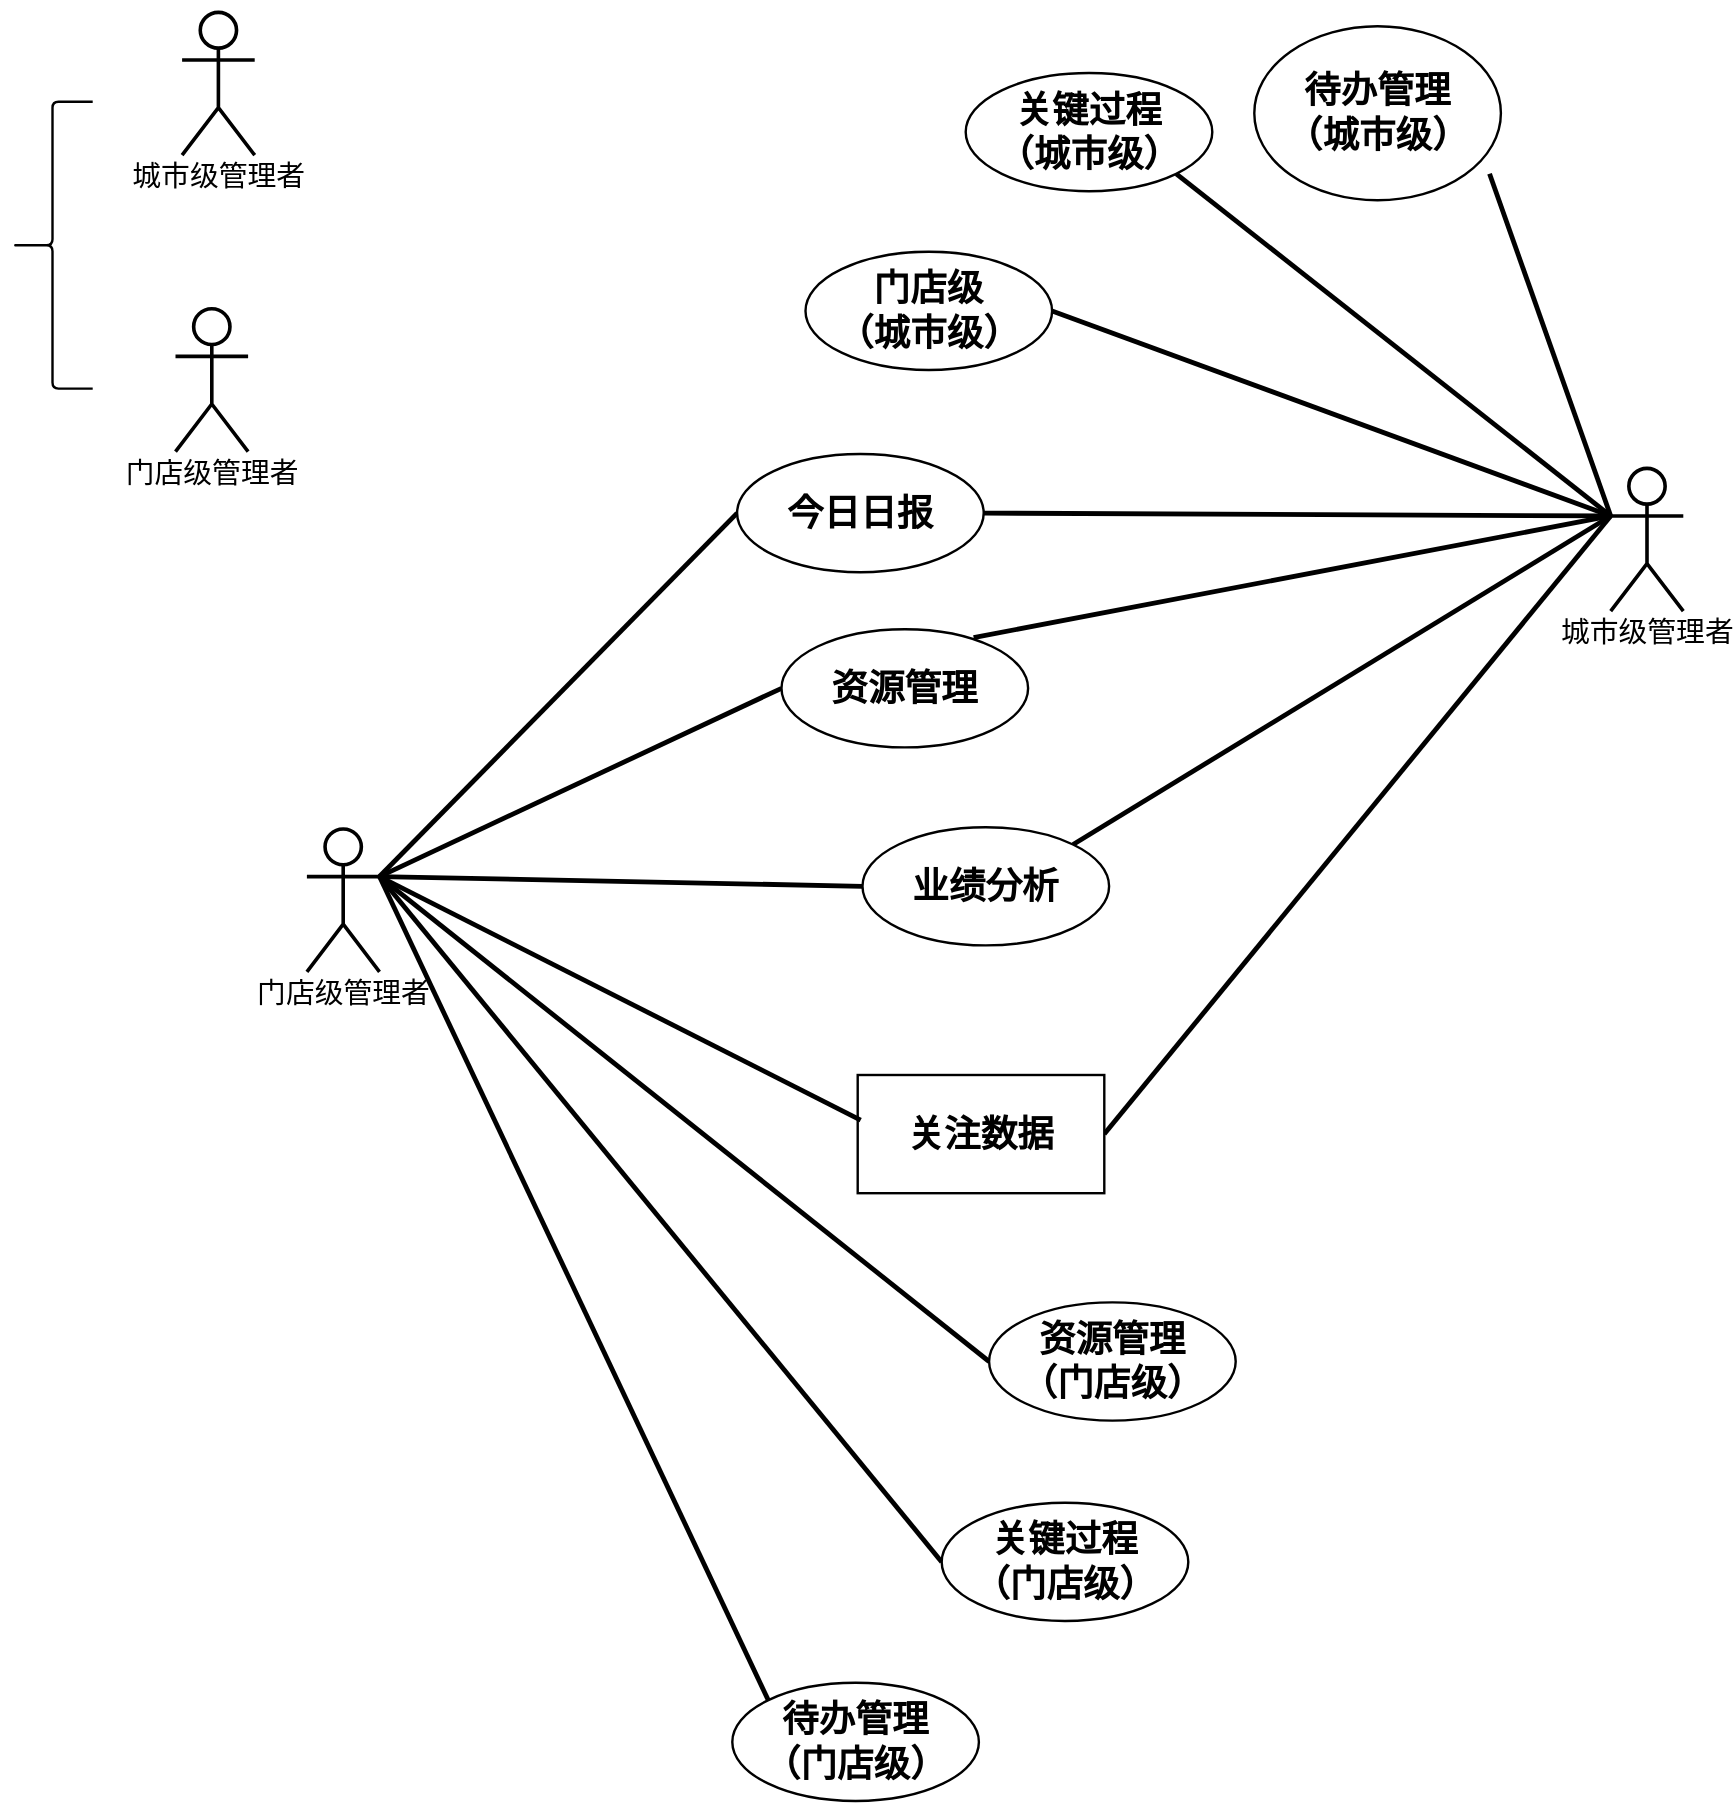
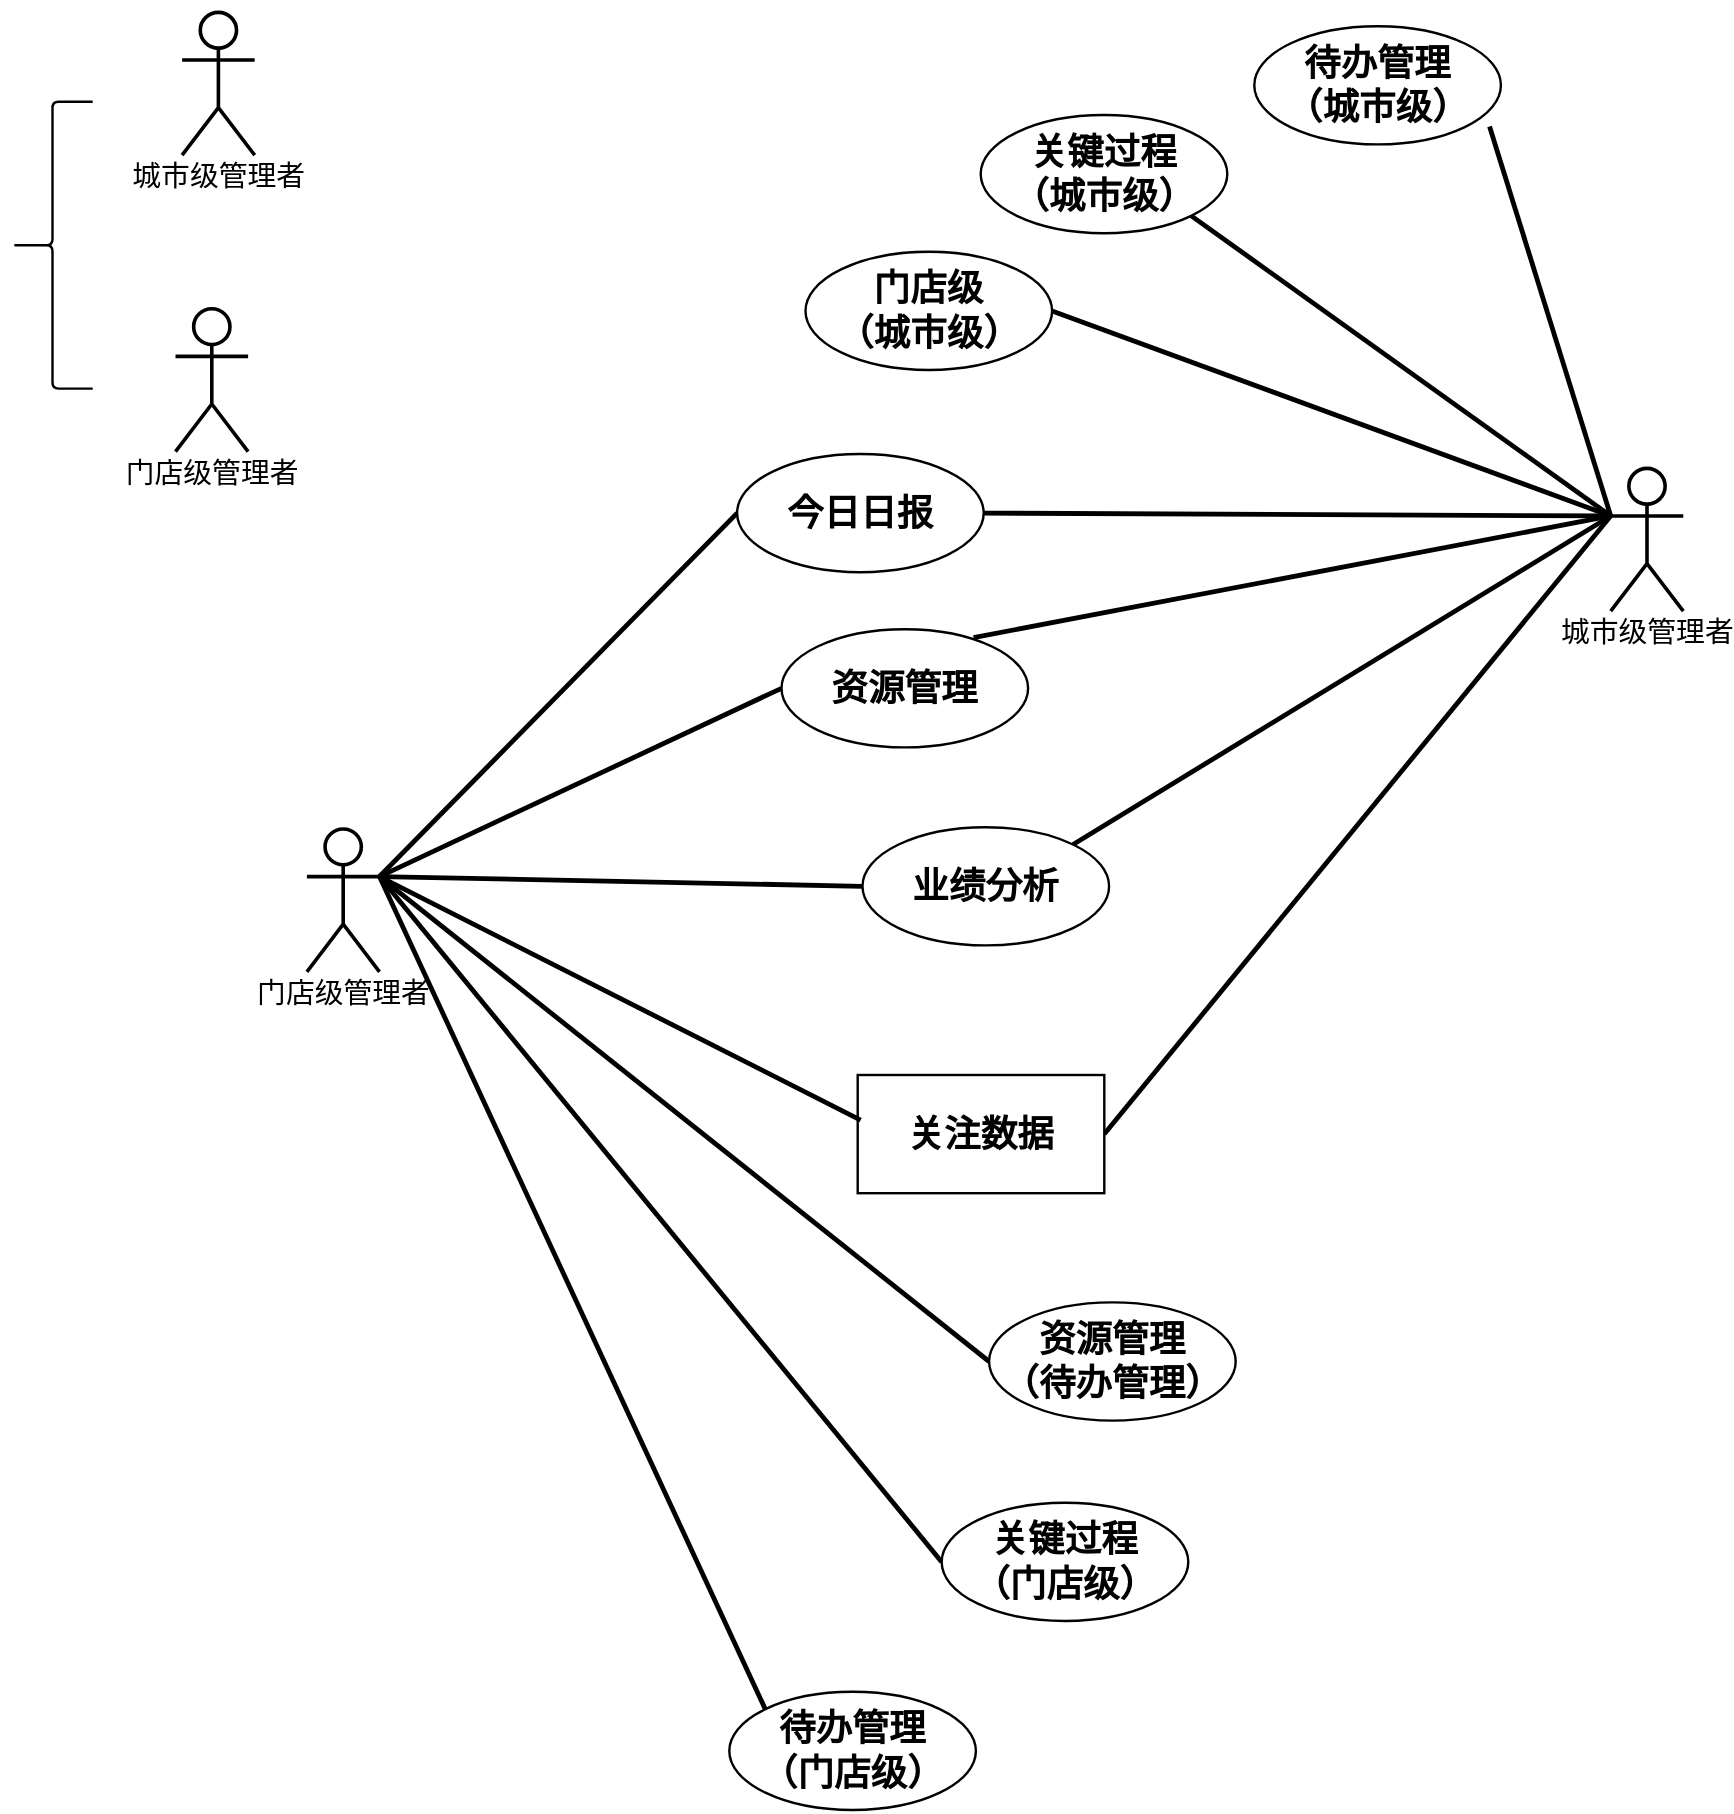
  <mxCell id="0" />
  <mxCell id="1" parent="0" />
  <mxCell id="2" value="&lt;font style=&quot;font-size: 48px;&quot;&gt;城市级管理者&lt;/font&gt;" style="shape=umlActor;verticalLabelPosition=bottom;verticalAlign=top;html=1;strokeWidth=6;" vertex="1" parent="1"><mxGeometry x="303" y="20" width="121" height="238" as="geometry" /></mxCell>
  <mxCell id="3" value="&lt;font style=&quot;font-size: 48px;&quot;&gt;门店级管理者&lt;/font&gt;" style="shape=umlActor;verticalLabelPosition=bottom;verticalAlign=top;html=1;strokeWidth=6;" vertex="1" parent="1"><mxGeometry x="292" y="514" width="121" height="238" as="geometry" /></mxCell>
  <mxCell id="4" value="" style="shape=curlyBracket;whiteSpace=wrap;html=1;rounded=1;labelPosition=left;verticalLabelPosition=middle;align=right;verticalAlign=middle;strokeWidth=4;" vertex="1" parent="1"><mxGeometry x="20" y="169" width="134" height="478" as="geometry" /></mxCell>
  <mxCell id="5" style="rounded=1;orthogonalLoop=1;jettySize=auto;html=1;exitX=0;exitY=0.333;exitDx=0;exitDy=0;exitPerimeter=0;entryX=1;entryY=0.5;entryDx=0;entryDy=0;strokeWidth=8;startArrow=none;startFill=0;endArrow=none;endFill=0;" edge="1" parent="1" source="10" target="20"><mxGeometry relative="1" as="geometry" /></mxCell>
  <mxCell id="6" style="rounded=1;orthogonalLoop=1;jettySize=auto;html=1;exitX=0;exitY=0.333;exitDx=0;exitDy=0;exitPerimeter=0;entryX=1;entryY=0.5;entryDx=0;entryDy=0;strokeWidth=8;startArrow=none;startFill=0;endArrow=none;endFill=0;" edge="1" parent="1" source="10" target="24"><mxGeometry relative="1" as="geometry" /></mxCell>
  <mxCell id="7" style="rounded=1;orthogonalLoop=1;jettySize=auto;html=1;exitX=0;exitY=0.333;exitDx=0;exitDy=0;exitPerimeter=0;entryX=1;entryY=0;entryDx=0;entryDy=0;strokeWidth=8;startArrow=none;startFill=0;endArrow=none;endFill=0;" edge="1" parent="1" source="10" target="22"><mxGeometry relative="1" as="geometry" /></mxCell>
  <mxCell id="8" style="rounded=1;orthogonalLoop=1;jettySize=auto;html=1;exitX=0;exitY=0.333;exitDx=0;exitDy=0;exitPerimeter=0;entryX=1;entryY=0.5;entryDx=0;entryDy=0;strokeWidth=8;startArrow=none;startFill=0;endArrow=none;endFill=0;" edge="1" parent="1" source="10" target="23"><mxGeometry relative="1" as="geometry" /></mxCell>
  <mxCell id="9" style="rounded=1;orthogonalLoop=1;jettySize=auto;html=1;exitX=0;exitY=0.333;exitDx=0;exitDy=0;exitPerimeter=0;entryX=1;entryY=1;entryDx=0;entryDy=0;strokeWidth=8;startArrow=none;startFill=0;endArrow=none;endFill=0;" edge="1" parent="1" source="10" target="18"><mxGeometry relative="1" as="geometry" /></mxCell>
  <mxCell id="10" value="&lt;font style=&quot;font-size: 48px;&quot;&gt;城市级管理者&lt;/font&gt;" style="shape=umlActor;verticalLabelPosition=bottom;verticalAlign=top;html=1;strokeWidth=6;" vertex="1" parent="1"><mxGeometry x="2684" y="780" width="121" height="238" as="geometry" /></mxCell>
  <mxCell id="11" style="rounded=1;orthogonalLoop=1;jettySize=auto;html=1;exitX=1;exitY=0.333;exitDx=0;exitDy=0;exitPerimeter=0;entryX=0;entryY=0.5;entryDx=0;entryDy=0;curved=0;strokeWidth=8;endArrow=none;endFill=0;" edge="1" parent="1" source="17" target="24"><mxGeometry relative="1" as="geometry" /></mxCell>
  <mxCell id="12" style="rounded=1;orthogonalLoop=1;jettySize=auto;html=1;exitX=1;exitY=0.333;exitDx=0;exitDy=0;exitPerimeter=0;entryX=0;entryY=0.5;entryDx=0;entryDy=0;curved=0;strokeWidth=8;endArrow=none;endFill=0;" edge="1" parent="1" source="17" target="26"><mxGeometry relative="1" as="geometry" /></mxCell>
  <mxCell id="13" style="rounded=1;orthogonalLoop=1;jettySize=auto;html=1;exitX=1;exitY=0.333;exitDx=0;exitDy=0;exitPerimeter=0;entryX=0;entryY=0.5;entryDx=0;entryDy=0;curved=0;strokeWidth=8;endArrow=none;endFill=0;" edge="1" parent="1" source="17" target="22"><mxGeometry relative="1" as="geometry" /></mxCell>
  <mxCell id="14" style="rounded=1;orthogonalLoop=1;jettySize=auto;html=1;exitX=1;exitY=0.333;exitDx=0;exitDy=0;exitPerimeter=0;entryX=0;entryY=0.5;entryDx=0;entryDy=0;curved=0;strokeWidth=8;endArrow=none;endFill=0;" edge="1" parent="1" source="17" target="19"><mxGeometry relative="1" as="geometry" /></mxCell>
  <mxCell id="15" style="rounded=1;orthogonalLoop=1;jettySize=auto;html=1;exitX=1;exitY=0.333;exitDx=0;exitDy=0;exitPerimeter=0;entryX=0;entryY=0.5;entryDx=0;entryDy=0;curved=0;strokeWidth=8;endArrow=none;endFill=0;" edge="1" parent="1" source="17" target="27"><mxGeometry relative="1" as="geometry" /></mxCell>
  <mxCell id="16" style="rounded=1;orthogonalLoop=1;jettySize=auto;html=1;exitX=1;exitY=0.333;exitDx=0;exitDy=0;exitPerimeter=0;entryX=0;entryY=0;entryDx=0;entryDy=0;curved=0;strokeWidth=8;endArrow=none;endFill=0;" edge="1" parent="1" source="17" target="21"><mxGeometry relative="1" as="geometry" /></mxCell>
  <mxCell id="17" value="&lt;font style=&quot;font-size: 48px;&quot;&gt;门店级管理者&lt;/font&gt;" style="shape=umlActor;verticalLabelPosition=bottom;verticalAlign=top;html=1;strokeWidth=6;" vertex="1" parent="1"><mxGeometry x="511" y="1381" width="121" height="238" as="geometry" /></mxCell>
- <mxCell id="18" value="&lt;font style=&quot;font-size: 61px;&quot;&gt;关键过程&lt;/font&gt;&lt;div style=&quot;font-size: 61px;&quot;&gt;&lt;font style=&quot;font-size: 61px;&quot;&gt;（城市级）&lt;/font&gt;&lt;/div&gt;" style="ellipse;whiteSpace=wrap;html=1;strokeWidth=4;fontStyle=1;fontSize=61;" vertex="1" parent="1"><mxGeometry x="1609" y="121" width="411" height="197" as="geometry" /></mxCell>
- <mxCell id="19" value="&lt;span style=&quot;font-size: 61px;&quot;&gt;资源管理&lt;/span&gt;&lt;div style=&quot;font-size: 61px;&quot;&gt;&lt;span style=&quot;font-size: 61px;&quot;&gt;（门店级）&lt;/span&gt;&lt;/div&gt;" style="ellipse;whiteSpace=wrap;html=1;strokeWidth=4;fontStyle=1;fontSize=61;" vertex="1" parent="1"><mxGeometry x="1648" y="2170" width="411" height="197" as="geometry" /></mxCell>
+ <mxCell id="18" value="&lt;font style=&quot;font-size: 61px;&quot;&gt;关键过程&lt;/font&gt;&lt;div style=&quot;font-size: 61px;&quot;&gt;&lt;font style=&quot;font-size: 61px;&quot;&gt;（城市级）&lt;/font&gt;&lt;/div&gt;" style="ellipse;whiteSpace=wrap;html=1;strokeWidth=4;fontStyle=1;fontSize=61;" vertex="1" parent="1"><mxGeometry x="1634" y="191" width="411" height="197" as="geometry" /></mxCell>
+ <mxCell id="19" value="&lt;span style=&quot;font-size: 61px;&quot;&gt;资源管理&lt;/span&gt;&lt;div style=&quot;font-size: 61px;&quot;&gt;&lt;span style=&quot;font-size: 61px;&quot;&gt;（待办管理）&lt;/span&gt;&lt;/div&gt;" style="ellipse;whiteSpace=wrap;html=1;strokeWidth=4;fontStyle=1;fontSize=61;" vertex="1" parent="1"><mxGeometry x="1648" y="2170" width="411" height="197" as="geometry" /></mxCell>
  <mxCell id="20" value="&lt;span style=&quot;font-size: 61px;&quot;&gt;门店级&lt;/span&gt;&lt;br style=&quot;font-size: 61px;&quot;&gt;&lt;div style=&quot;font-size: 61px;&quot;&gt;&lt;font style=&quot;font-size: 61px;&quot;&gt;（城市级）&lt;/font&gt;&lt;/div&gt;" style="ellipse;whiteSpace=wrap;html=1;strokeWidth=4;fontStyle=1;fontSize=61;" vertex="1" parent="1"><mxGeometry x="1342" y="419" width="411" height="197" as="geometry" /></mxCell>
- <mxCell id="21" value="&lt;span style=&quot;font-size: 61px;&quot;&gt;待办管理&lt;/span&gt;&lt;div style=&quot;font-size: 61px;&quot;&gt;&lt;span style=&quot;font-size: 61px;&quot;&gt;（门店级）&lt;/span&gt;&lt;/div&gt;" style="ellipse;whiteSpace=wrap;html=1;strokeWidth=4;fontStyle=1;fontSize=61;" vertex="1" parent="1"><mxGeometry x="1220" y="2804" width="411" height="197" as="geometry" /></mxCell>
+ <mxCell id="21" value="&lt;span style=&quot;font-size: 61px;&quot;&gt;待办管理&lt;/span&gt;&lt;div style=&quot;font-size: 61px;&quot;&gt;&lt;span style=&quot;font-size: 61px;&quot;&gt;（门店级）&lt;/span&gt;&lt;/div&gt;" style="ellipse;whiteSpace=wrap;html=1;strokeWidth=4;fontStyle=1;fontSize=61;" vertex="1" parent="1"><mxGeometry x="1215" y="2819" width="411" height="197" as="geometry" /></mxCell>
  <mxCell id="22" value="&lt;span style=&quot;font-size: 61px;&quot;&gt;业绩分析&lt;/span&gt;" style="ellipse;whiteSpace=wrap;html=1;strokeWidth=4;fontStyle=1;fontSize=61;" vertex="1" parent="1"><mxGeometry x="1437" y="1378" width="411" height="197" as="geometry" /></mxCell>
  <mxCell id="23" value="&lt;span style=&quot;font-size: 61px;&quot;&gt;关注数据&lt;/span&gt;" style="whiteSpace=wrap;html=1;strokeWidth=4;fontStyle=1;fontSize=61;rounded=0;" vertex="1" parent="1"><mxGeometry x="1429" y="1791" width="411" height="197" as="geometry" /></mxCell>
  <mxCell id="24" value="&lt;span style=&quot;font-size: 61px;&quot;&gt;今日日报&lt;/span&gt;" style="ellipse;whiteSpace=wrap;html=1;strokeWidth=4;fontStyle=1;fontSize=61;" vertex="1" parent="1"><mxGeometry x="1228" y="756" width="411" height="197" as="geometry" /></mxCell>
- <mxCell id="25" value="&lt;span style=&quot;font-size: 61px;&quot;&gt;待办管理&lt;/span&gt;&lt;br style=&quot;font-size: 61px;&quot;&gt;&lt;div style=&quot;font-size: 61px;&quot;&gt;&lt;font style=&quot;font-size: 61px;&quot;&gt;（城市级）&lt;/font&gt;&lt;/div&gt;" style="ellipse;whiteSpace=wrap;html=1;strokeWidth=4;fontStyle=1;fontSize=61;" vertex="1" parent="1"><mxGeometry x="2090" y="43" width="411" height="290" as="geometry" /></mxCell>
+ <mxCell id="25" value="&lt;span style=&quot;font-size: 61px;&quot;&gt;待办管理&lt;/span&gt;&lt;br style=&quot;font-size: 61px;&quot;&gt;&lt;div style=&quot;font-size: 61px;&quot;&gt;&lt;font style=&quot;font-size: 61px;&quot;&gt;（城市级）&lt;/font&gt;&lt;/div&gt;" style="ellipse;whiteSpace=wrap;html=1;strokeWidth=4;fontStyle=1;fontSize=61;" vertex="1" parent="1"><mxGeometry x="2090" y="43" width="411" height="197" as="geometry" /></mxCell>
  <mxCell id="26" value="&lt;span style=&quot;font-size: 61px;&quot;&gt;资源管理&lt;/span&gt;" style="ellipse;whiteSpace=wrap;html=1;strokeWidth=4;fontStyle=1;fontSize=61;" vertex="1" parent="1"><mxGeometry x="1302" y="1048" width="411" height="197" as="geometry" /></mxCell>
  <mxCell id="27" value="&lt;font style=&quot;font-size: 61px;&quot;&gt;关键过程&lt;/font&gt;&lt;div style=&quot;font-size: 61px;&quot;&gt;&lt;font style=&quot;font-size: 61px;&quot;&gt;（门店级）&lt;/font&gt;&lt;/div&gt;" style="ellipse;whiteSpace=wrap;html=1;strokeWidth=4;fontStyle=1;fontSize=61;" vertex="1" parent="1"><mxGeometry x="1569" y="2504" width="411" height="197" as="geometry" /></mxCell>
  <mxCell id="28" style="rounded=1;orthogonalLoop=1;jettySize=auto;html=1;exitX=0;exitY=0.333;exitDx=0;exitDy=0;exitPerimeter=0;entryX=0.954;entryY=0.848;entryDx=0;entryDy=0;entryPerimeter=0;endArrow=none;endFill=0;strokeWidth=8;startArrow=none;startFill=0;" edge="1" parent="1" source="10" target="25"><mxGeometry relative="1" as="geometry" /></mxCell>
  <mxCell id="29" style="rounded=1;orthogonalLoop=1;jettySize=auto;html=1;exitX=0;exitY=0.333;exitDx=0;exitDy=0;exitPerimeter=0;entryX=0.779;entryY=0.071;entryDx=0;entryDy=0;entryPerimeter=0;strokeWidth=8;startArrow=none;startFill=0;endArrow=none;endFill=0;" edge="1" parent="1" source="10" target="26"><mxGeometry relative="1" as="geometry" /></mxCell>
  <mxCell id="30" style="rounded=1;orthogonalLoop=1;jettySize=auto;html=1;exitX=1;exitY=0.333;exitDx=0;exitDy=0;exitPerimeter=0;entryX=0.012;entryY=0.381;entryDx=0;entryDy=0;entryPerimeter=0;curved=0;strokeWidth=8;endArrow=none;endFill=0;" edge="1" parent="1" source="17" target="23"><mxGeometry relative="1" as="geometry" /></mxCell>
